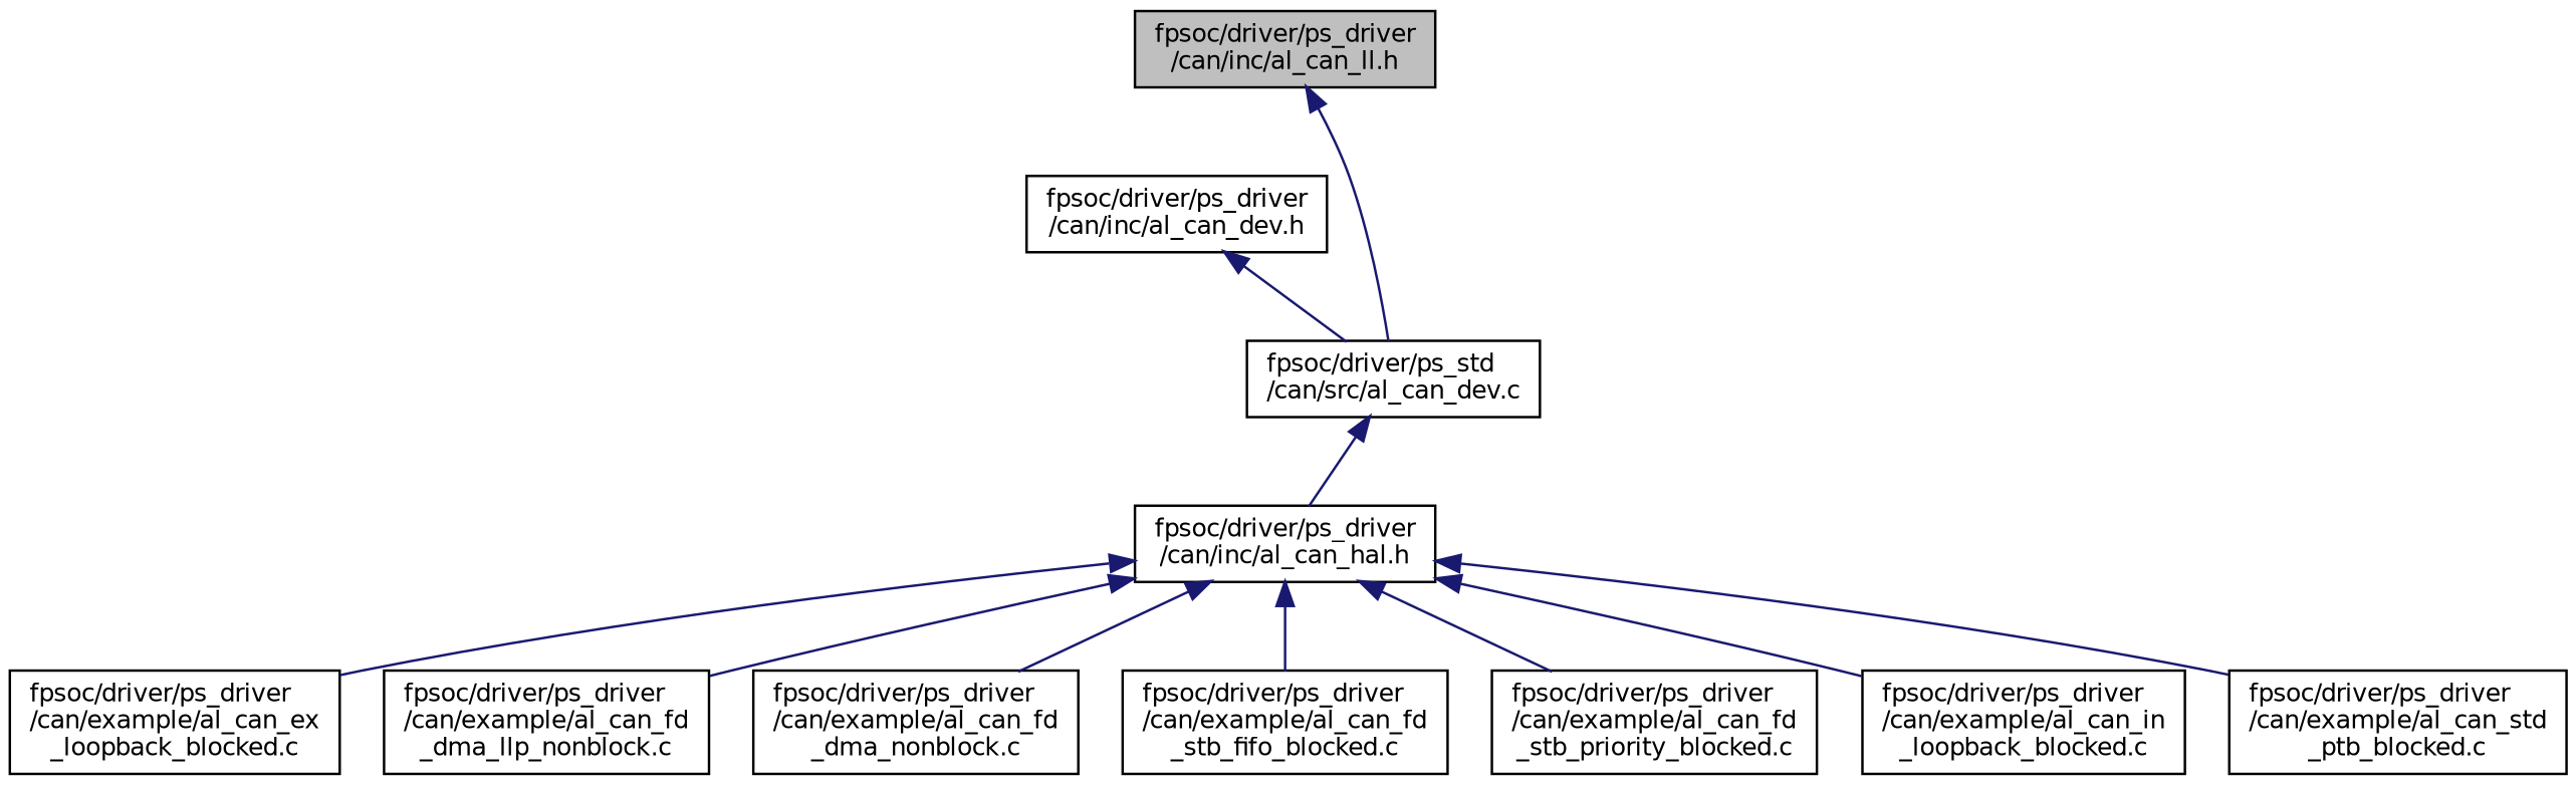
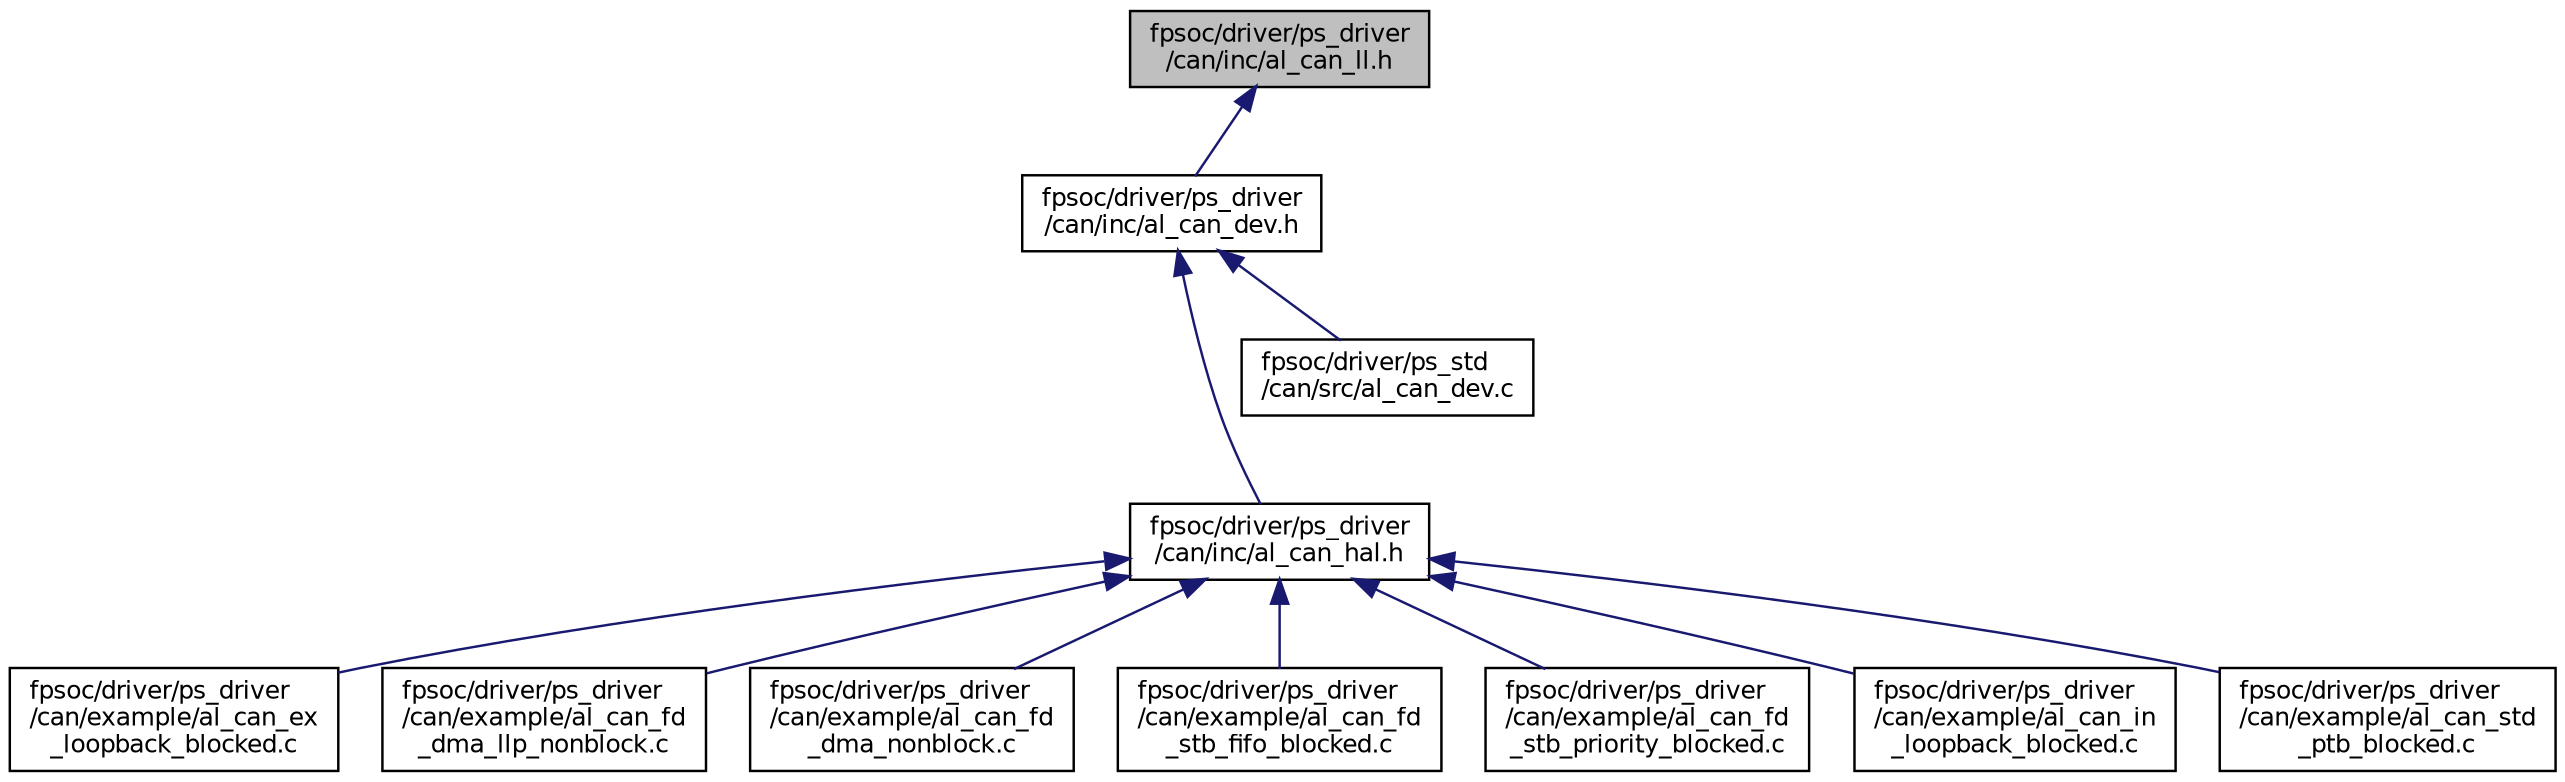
  digraph {
    node [color=black fillcolor=white fontname=Helvetica fontsize=10 shape=record style=filled]
    edge [color=midnightblue dir=back fontname=Helvetica fontsize=10 labelfontname=Helvetica labelfontsize=10 style=solid]
    n1 [fillcolor=grey75 fontcolor=black height=0.2 label="fpsoc/driver/ps_driver\l/can/inc/al_can_ll.h" width=0.4]
    n2 [height=0.2 label="fpsoc/driver/ps_driver\l/can/inc/al_can_dev.h" width=0.4]
    n3 [height=0.2 label="fpsoc/driver/ps_driver\l/can/inc/al_can_hal.h" width=0.4]
    n4 [height=0.2 label="fpsoc/driver/ps_std\l/can/src/al_can_dev.c" width=0.4]
    n5 [height=0.2 label="fpsoc/driver/ps_driver\l/can/example/al_can_ex\l_loopback_blocked.c" width=0.4]
    n6 [height=0.2 label="fpsoc/driver/ps_driver\l/can/example/al_can_fd\l_dma_llp_nonblock.c" width=0.4]
    n7 [height=0.2 label="fpsoc/driver/ps_driver\l/can/example/al_can_fd\l_dma_nonblock.c" width=0.4]
    n8 [height=0.2 label="fpsoc/driver/ps_driver\l/can/example/al_can_fd\l_stb_fifo_blocked.c" width=0.4]
    n9 [height=0.2 label="fpsoc/driver/ps_driver\l/can/example/al_can_fd\l_stb_priority_blocked.c" width=0.4]
    n10 [height=0.2 label="fpsoc/driver/ps_driver\l/can/example/al_can_in\l_loopback_blocked.c" width=0.4]
    n11 [height=0.2 label="fpsoc/driver/ps_driver\l/can/example/al_can_std\l_ptb_blocked.c" width=0.4]
-   n1 -> n4
-   n4 -> n3
+   n1 -> n2
+   n2 -> n3
    n2 -> n4
    n3 -> n5
    n3 -> n6
    n3 -> n7
    n3 -> n8
    n3 -> n9
    n3 -> n10
    n3 -> n11
  }
